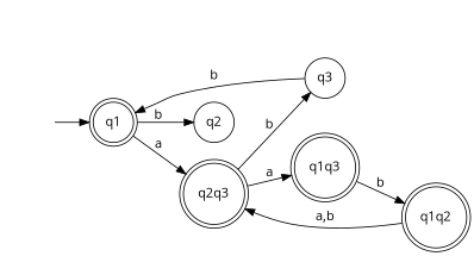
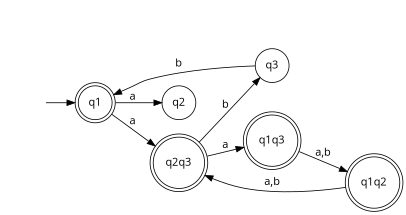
  digraph {
    fontname="Open Sans"
    rankdir=LR
    node [fontname="Open Sans" shape=doublecircle]
    edge [fontname="Open Sans"]
    q2 [shape=circle]
    q3 [shape=circle]
    q1
    q2q3
    q1q2
    "" [shape=none]
    " " [shape=none]
    "  " [shape=none]
    q1q3
    q3 -> q1 [label=b]
-   q1 -> q2 [label=b]
+   q1 -> q2 [label=a]
    q1 -> q2q3 [label=a]
    q2q3 -> q3 [label=b]
    q2q3 -> q1q3 [label=a]
    q1q2 -> q2q3 [label="a,b"]
    "" -> q1
-   q1q3 -> q1q2 [label=b]
+   q1q3 -> q1q2 [label="a,b"]
  }
